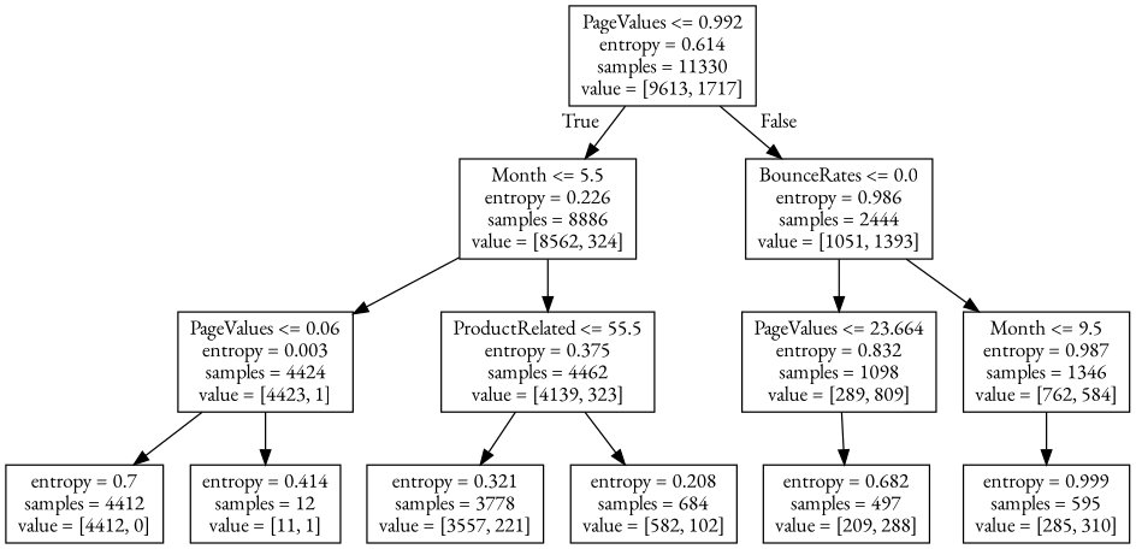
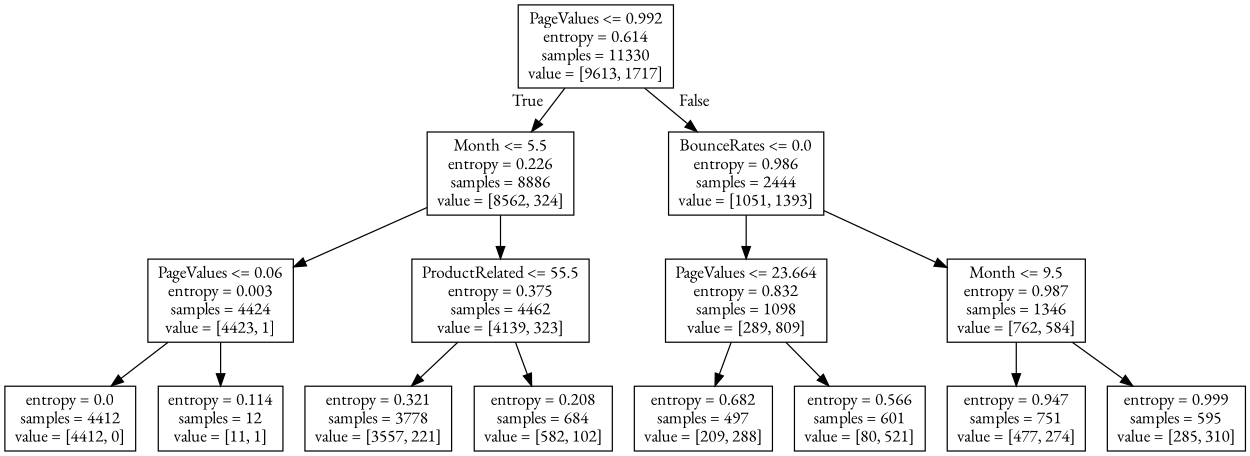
  digraph {
    fontname="EB Garamond"
    node [fontname="EB Garamond" shape=box]
    edge [fontname="EB Garamond"]
    n1 [label="PageValues <= 0.992\nentropy = 0.614\nsamples = 11330\nvalue = [9613, 1717]"]
    n2 [label="Month <= 5.5\nentropy = 0.226\nsamples = 8886\nvalue = [8562, 324]"]
    n3 [label="BounceRates <= 0.0\nentropy = 0.986\nsamples = 2444\nvalue = [1051, 1393]"]
    n4 [label="PageValues <= 0.06\nentropy = 0.003\nsamples = 4424\nvalue = [4423, 1]"]
    n5 [label="ProductRelated <= 55.5\nentropy = 0.375\nsamples = 4462\nvalue = [4139, 323]"]
    n6 [label="PageValues <= 23.664\nentropy = 0.832\nsamples = 1098\nvalue = [289, 809]"]
    n7 [label="Month <= 9.5\nentropy = 0.987\nsamples = 1346\nvalue = [762, 584]"]
-   n8 [label="entropy = 0.7\nsamples = 4412\nvalue = [4412, 0]"]
-   n9 [label="entropy = 0.414\nsamples = 12\nvalue = [11, 1]"]
+   n8 [label="entropy = 0.0\nsamples = 4412\nvalue = [4412, 0]"]
+   n9 [label="entropy = 0.114\nsamples = 12\nvalue = [11, 1]"]
    n10 [label="entropy = 0.321\nsamples = 3778\nvalue = [3557, 221]"]
    n11 [label="entropy = 0.208\nsamples = 684\nvalue = [582, 102]"]
    n12 [label="entropy = 0.682\nsamples = 497\nvalue = [209, 288]"]
+   n13 [label="entropy = 0.566\nsamples = 601\nvalue = [80, 521]"]
+   n14 [label="entropy = 0.947\nsamples = 751\nvalue = [477, 274]"]
    n15 [label="entropy = 0.999\nsamples = 595\nvalue = [285, 310]"]
    n1 -> n2 [headlabel=True labelangle=45 labeldistance=2.5]
    n1 -> n3 [headlabel=False labelangle=-45 labeldistance=2.5]
    n2 -> n4
    n2 -> n5
    n3 -> n6
    n3 -> n7
    n4 -> n8
    n4 -> n9
    n5 -> n10
    n5 -> n11
    n6 -> n12
+   n6 -> n13
+   n7 -> n14
    n7 -> n15
  }
